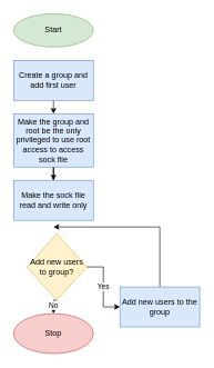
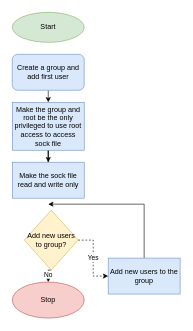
  <mxCell id="0" />
  <mxCell id="1" parent="0" />
  <mxCell id="2" style="edgeStyle=orthogonalEdgeStyle;rounded=0;orthogonalLoop=1;jettySize=auto;html=1;exitX=0.5;exitY=1;exitDx=0;exitDy=0;entryX=0.5;entryY=0;entryDx=0;entryDy=0;" edge="1" parent="1" source="3" target="7"><mxGeometry relative="1" as="geometry" /></mxCell>
- <mxCell id="3" value="Create a group and add first user" style="rounded=0;whiteSpace=wrap;html=1;fillColor=#dae8fc;strokeColor=#6c8ebf;" vertex="1" parent="1"><mxGeometry x="20" y="90" width="120" height="60" as="geometry" /></mxCell>
+ <mxCell id="3" value="Create a group and add first user" style="whiteSpace=wrap;html=1;fillColor=#dae8fc;strokeColor=#6c8ebf;rounded=1;" vertex="1" parent="1"><mxGeometry x="20" y="90" width="120" height="60" as="geometry" /></mxCell>
  <mxCell id="4" value="Start" style="ellipse;whiteSpace=wrap;html=1;fillColor=#d5e8d4;strokeColor=#82b366;" vertex="1" parent="1"><mxGeometry x="20" y="20" width="120" height="50" as="geometry" /></mxCell>
  <mxCell id="5" value="No" style="edgeStyle=orthogonalEdgeStyle;rounded=0;orthogonalLoop=1;jettySize=auto;html=1;exitX=0.5;exitY=1;exitDx=0;exitDy=0;entryX=0.5;entryY=0;entryDx=0;entryDy=0;" edge="1" parent="1" source="10" target="8"><mxGeometry relative="1" as="geometry" /></mxCell>
  <mxCell id="6" value="" style="edgeStyle=orthogonalEdgeStyle;rounded=0;orthogonalLoop=1;jettySize=auto;html=1;" edge="1" parent="1" source="7" target="11"><mxGeometry relative="1" as="geometry" /></mxCell>
  <mxCell id="7" value="Make the group and root be the only privileged to use root access to access sock file" style="rounded=0;whiteSpace=wrap;html=1;fillColor=#dae8fc;strokeColor=#6c8ebf;" vertex="1" parent="1"><mxGeometry x="20" y="170" width="120" height="80" as="geometry" /></mxCell>
  <mxCell id="8" value="Stop" style="ellipse;whiteSpace=wrap;html=1;fillColor=#f8cecc;strokeColor=#b85450;" vertex="1" parent="1"><mxGeometry x="20" y="470" width="120" height="60" as="geometry" /></mxCell>
- <mxCell id="9" value="Yes" style="edgeStyle=orthogonalEdgeStyle;rounded=0;orthogonalLoop=1;jettySize=auto;html=1;exitX=1;exitY=0.5;exitDx=0;exitDy=0;entryX=0;entryY=0.5;entryDx=0;entryDy=0;" edge="1" parent="1" source="10" target="13"><mxGeometry relative="1" as="geometry" /></mxCell>
+ <mxCell id="9" value="Yes" style="edgeStyle=orthogonalEdgeStyle;rounded=0;orthogonalLoop=1;jettySize=auto;html=1;exitX=1;exitY=0.5;exitDx=0;exitDy=0;entryX=0;entryY=0.5;entryDx=0;entryDy=0;dashed=1;" edge="1" parent="1" source="10" target="13"><mxGeometry relative="1" as="geometry" /></mxCell>
  <mxCell id="10" value="Add new users to group?" style="rhombus;whiteSpace=wrap;html=1;fillColor=#fff2cc;strokeColor=#d6b656;" vertex="1" parent="1"><mxGeometry x="40" y="350" width="90" height="100" as="geometry" /></mxCell>
  <mxCell id="11" value="Make the sock file read and write only" style="rounded=0;whiteSpace=wrap;html=1;fillColor=#dae8fc;strokeColor=#6c8ebf;" vertex="1" parent="1"><mxGeometry x="20" y="270" width="120" height="60" as="geometry" /></mxCell>
  <mxCell id="12" style="edgeStyle=orthogonalEdgeStyle;rounded=0;orthogonalLoop=1;jettySize=auto;html=1;exitX=0.5;exitY=0;exitDx=0;exitDy=0;" edge="1" parent="1" source="13"><mxGeometry relative="1" as="geometry"><mxPoint x="80" y="340" as="targetPoint" /><Array as="points"><mxPoint x="220" y="340" /><mxPoint x="80" y="340" /></Array></mxGeometry></mxCell>
  <mxCell id="13" value="Add new users to the group" style="rounded=0;whiteSpace=wrap;html=1;fillColor=#dae8fc;strokeColor=#6c8ebf;" vertex="1" parent="1"><mxGeometry x="180" y="430" width="120" height="60" as="geometry" /></mxCell>
